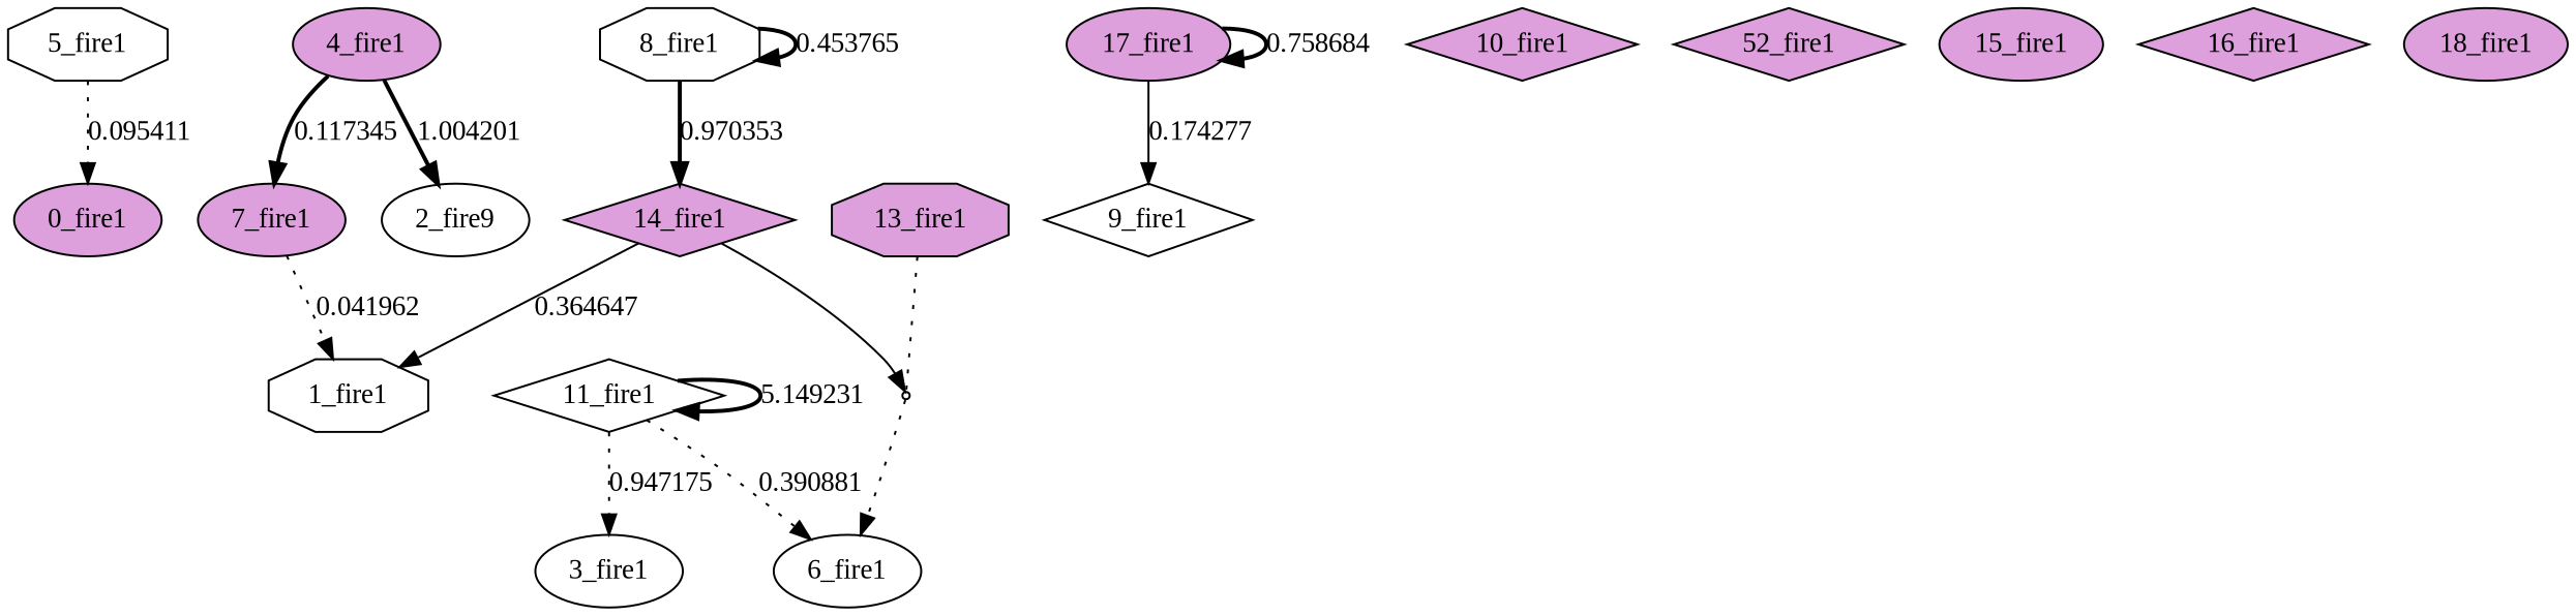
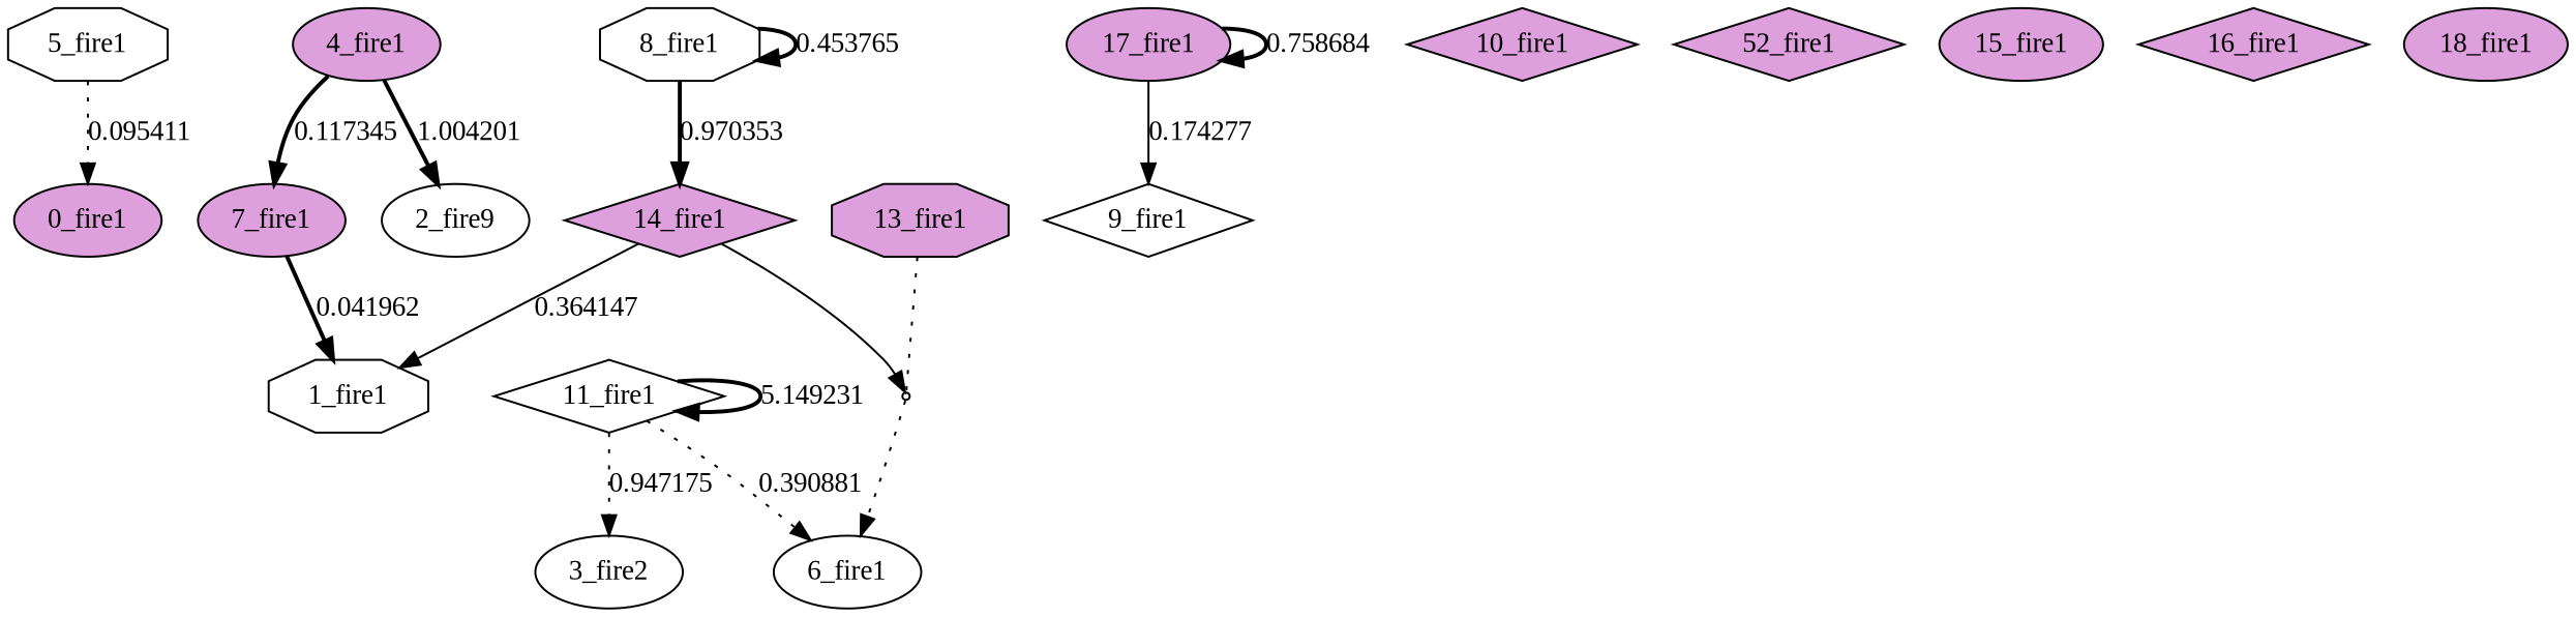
  digraph {
    fontname="Liberation Serif"
    node [fillcolor=plum fontname="Liberation Serif" shape=ellipse style=filled]
    edge [fontname="Liberation Serif" style=bold]
    n1 [label="0_fire1"]
    n2 [fillcolor=white label="1_fire1" shape=octagon]
    n3 [fillcolor=white label="2_fire9"]
-   n4 [fillcolor=white label="3_fire1"]
+   n4 [fillcolor=white label="3_fire2"]
    n5 [label="4_fire1"]
    n6 [label="7_fire1"]
    n7 [fillcolor=white label="5_fire1" shape=octagon]
    n8 [fillcolor=white label="6_fire1"]
    n9 [fillcolor=white label="8_fire1" shape=octagon]
    n10 [label="14_fire1" shape=diamond]
    19 [fillcolor=white shape=point]
    n12 [fillcolor=white label="9_fire1" shape=diamond]
    n13 [label="10_fire1" shape=diamond]
    n14 [fillcolor=white label="11_fire1" shape=diamond]
    n15 [label="52_fire1" shape=diamond]
    n16 [label="13_fire1" shape=octagon]
    n17 [label="15_fire1"]
    n18 [label="16_fire1" shape=diamond]
    n19 [label="17_fire1"]
    n20 [label="18_fire1"]
    n5 -> n3 [label=1.004201]
    n5 -> n6 [label=0.117345]
-   n6 -> n2 [label=0.041962 style=dotted]
+   n6 -> n2 [label=0.041962]
    n7 -> n1 [label=0.095411 style=dotted]
    n9 -> n9 [label=0.453765]
    n9 -> n10 [label=0.970353]
-   n10 -> n2 [label=0.364647 style=solid]
+   n10 -> n2 [label=0.364147 style=solid]
    n10 -> 19 [style=solid]
    19 -> n8 [style=dotted]
    n14 -> n4 [label=0.947175 style=dotted]
    n14 -> n8 [label=0.390881 style=dotted]
    n14 -> n14 [label=5.149231]
    n16 -> 19 [dir=none style=dotted]
    n19 -> n12 [label=0.174277 style=solid]
    n19 -> n19 [label=0.758684]
  }
